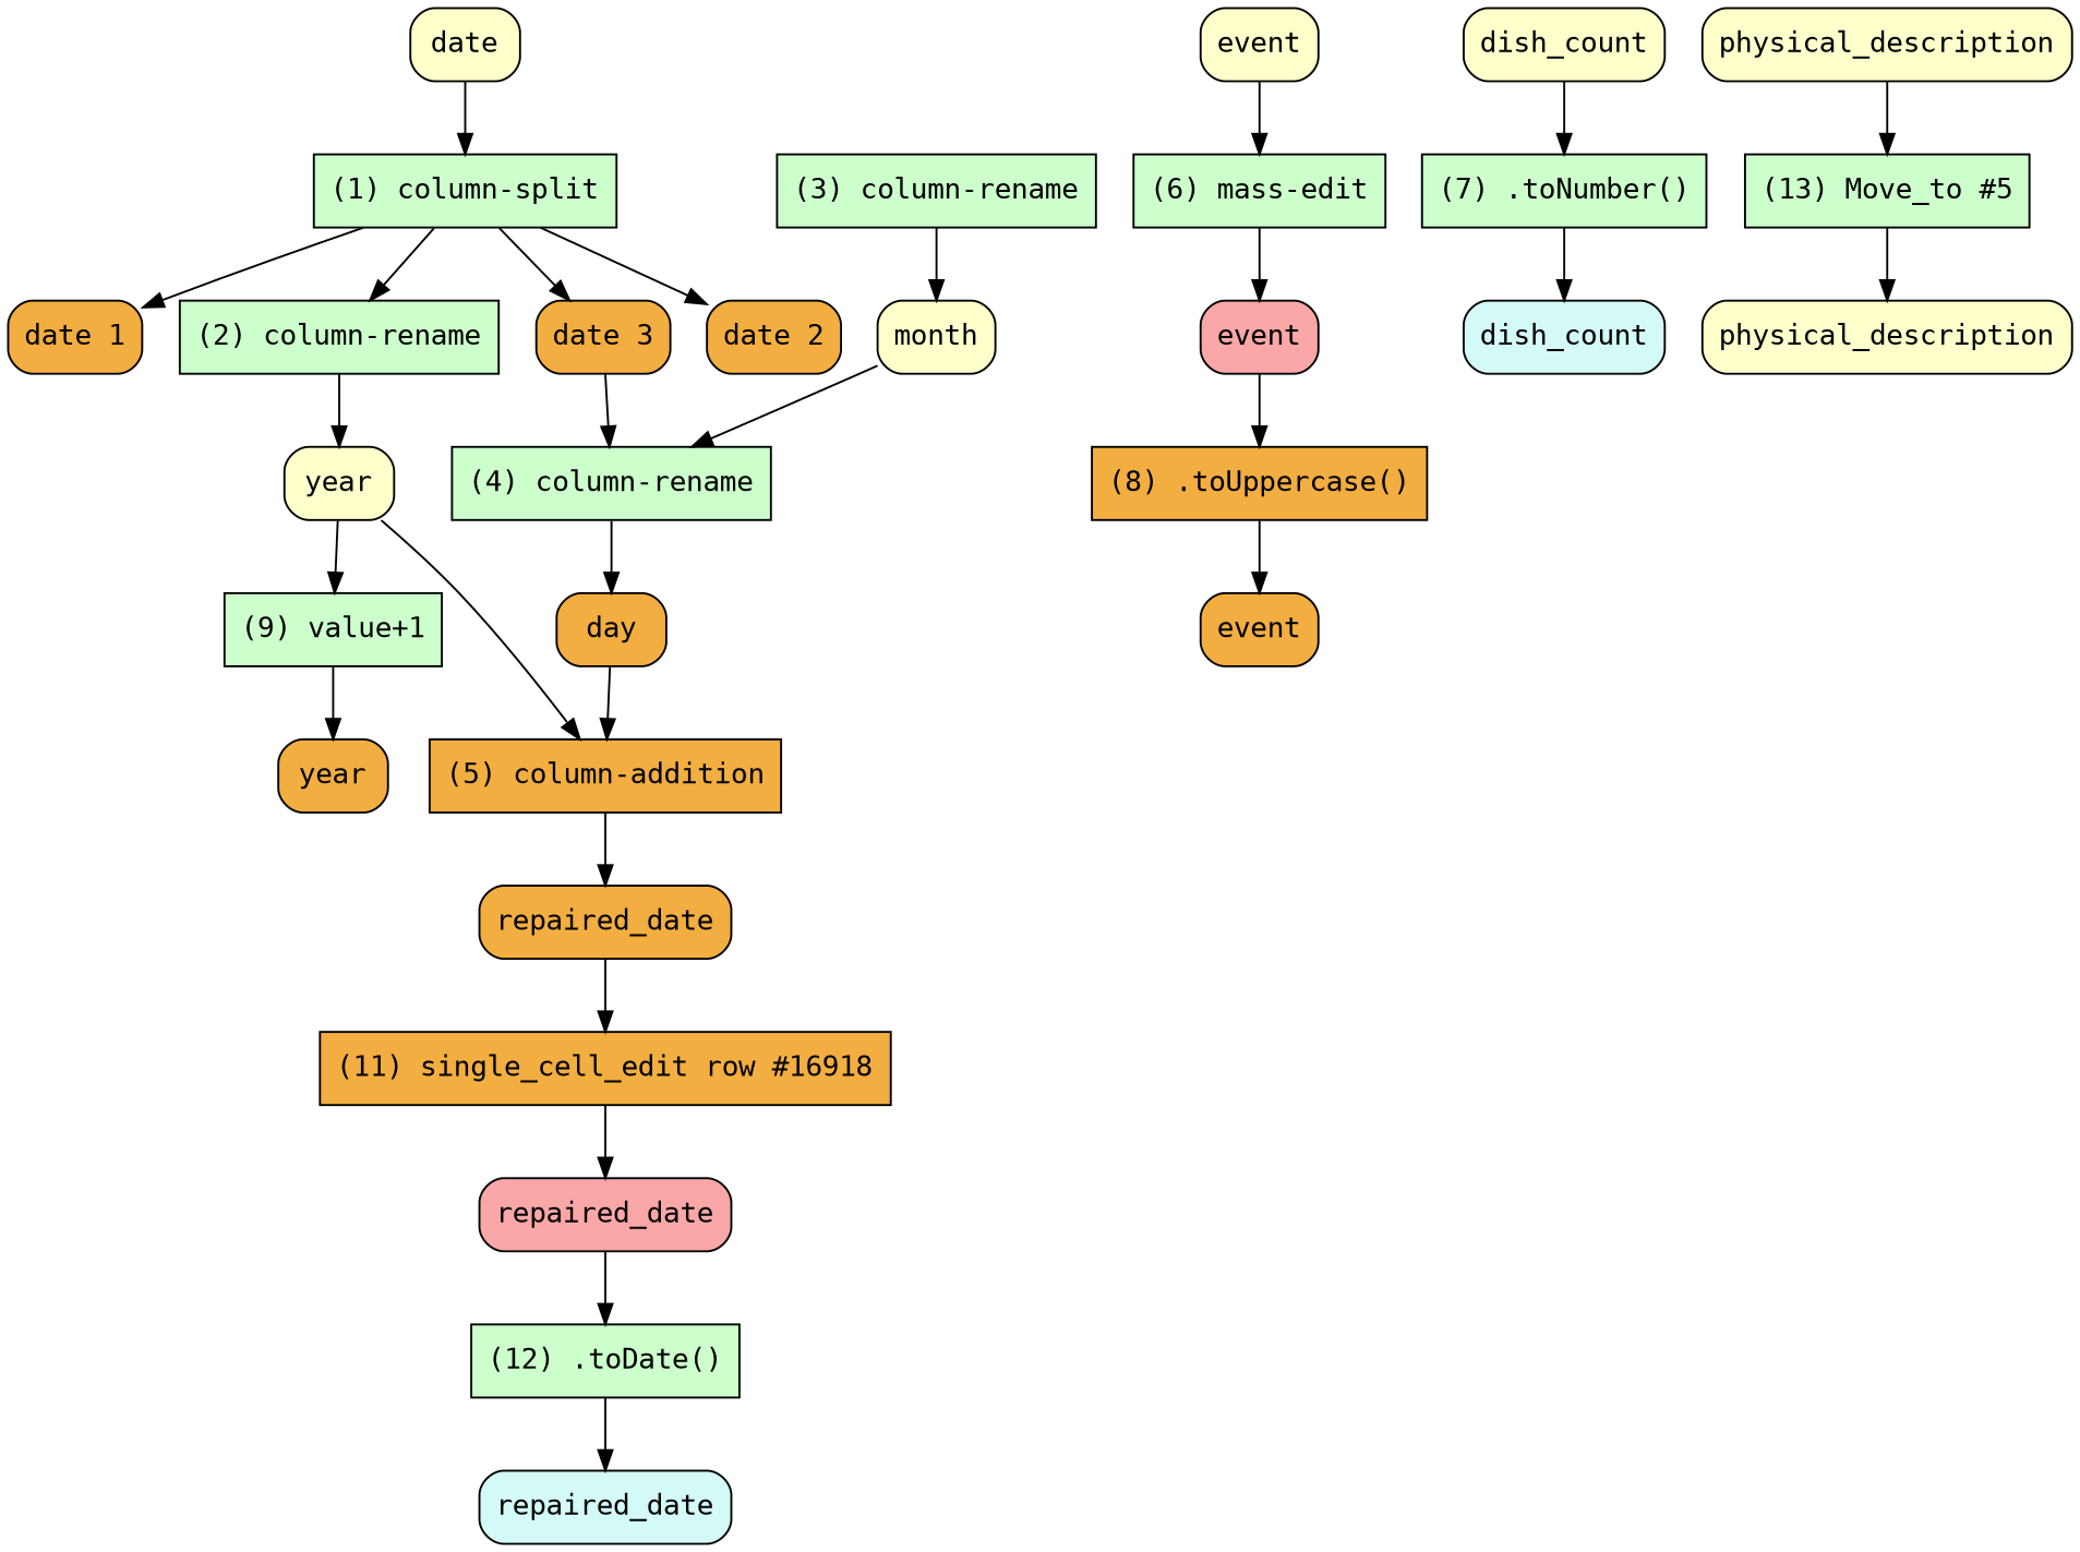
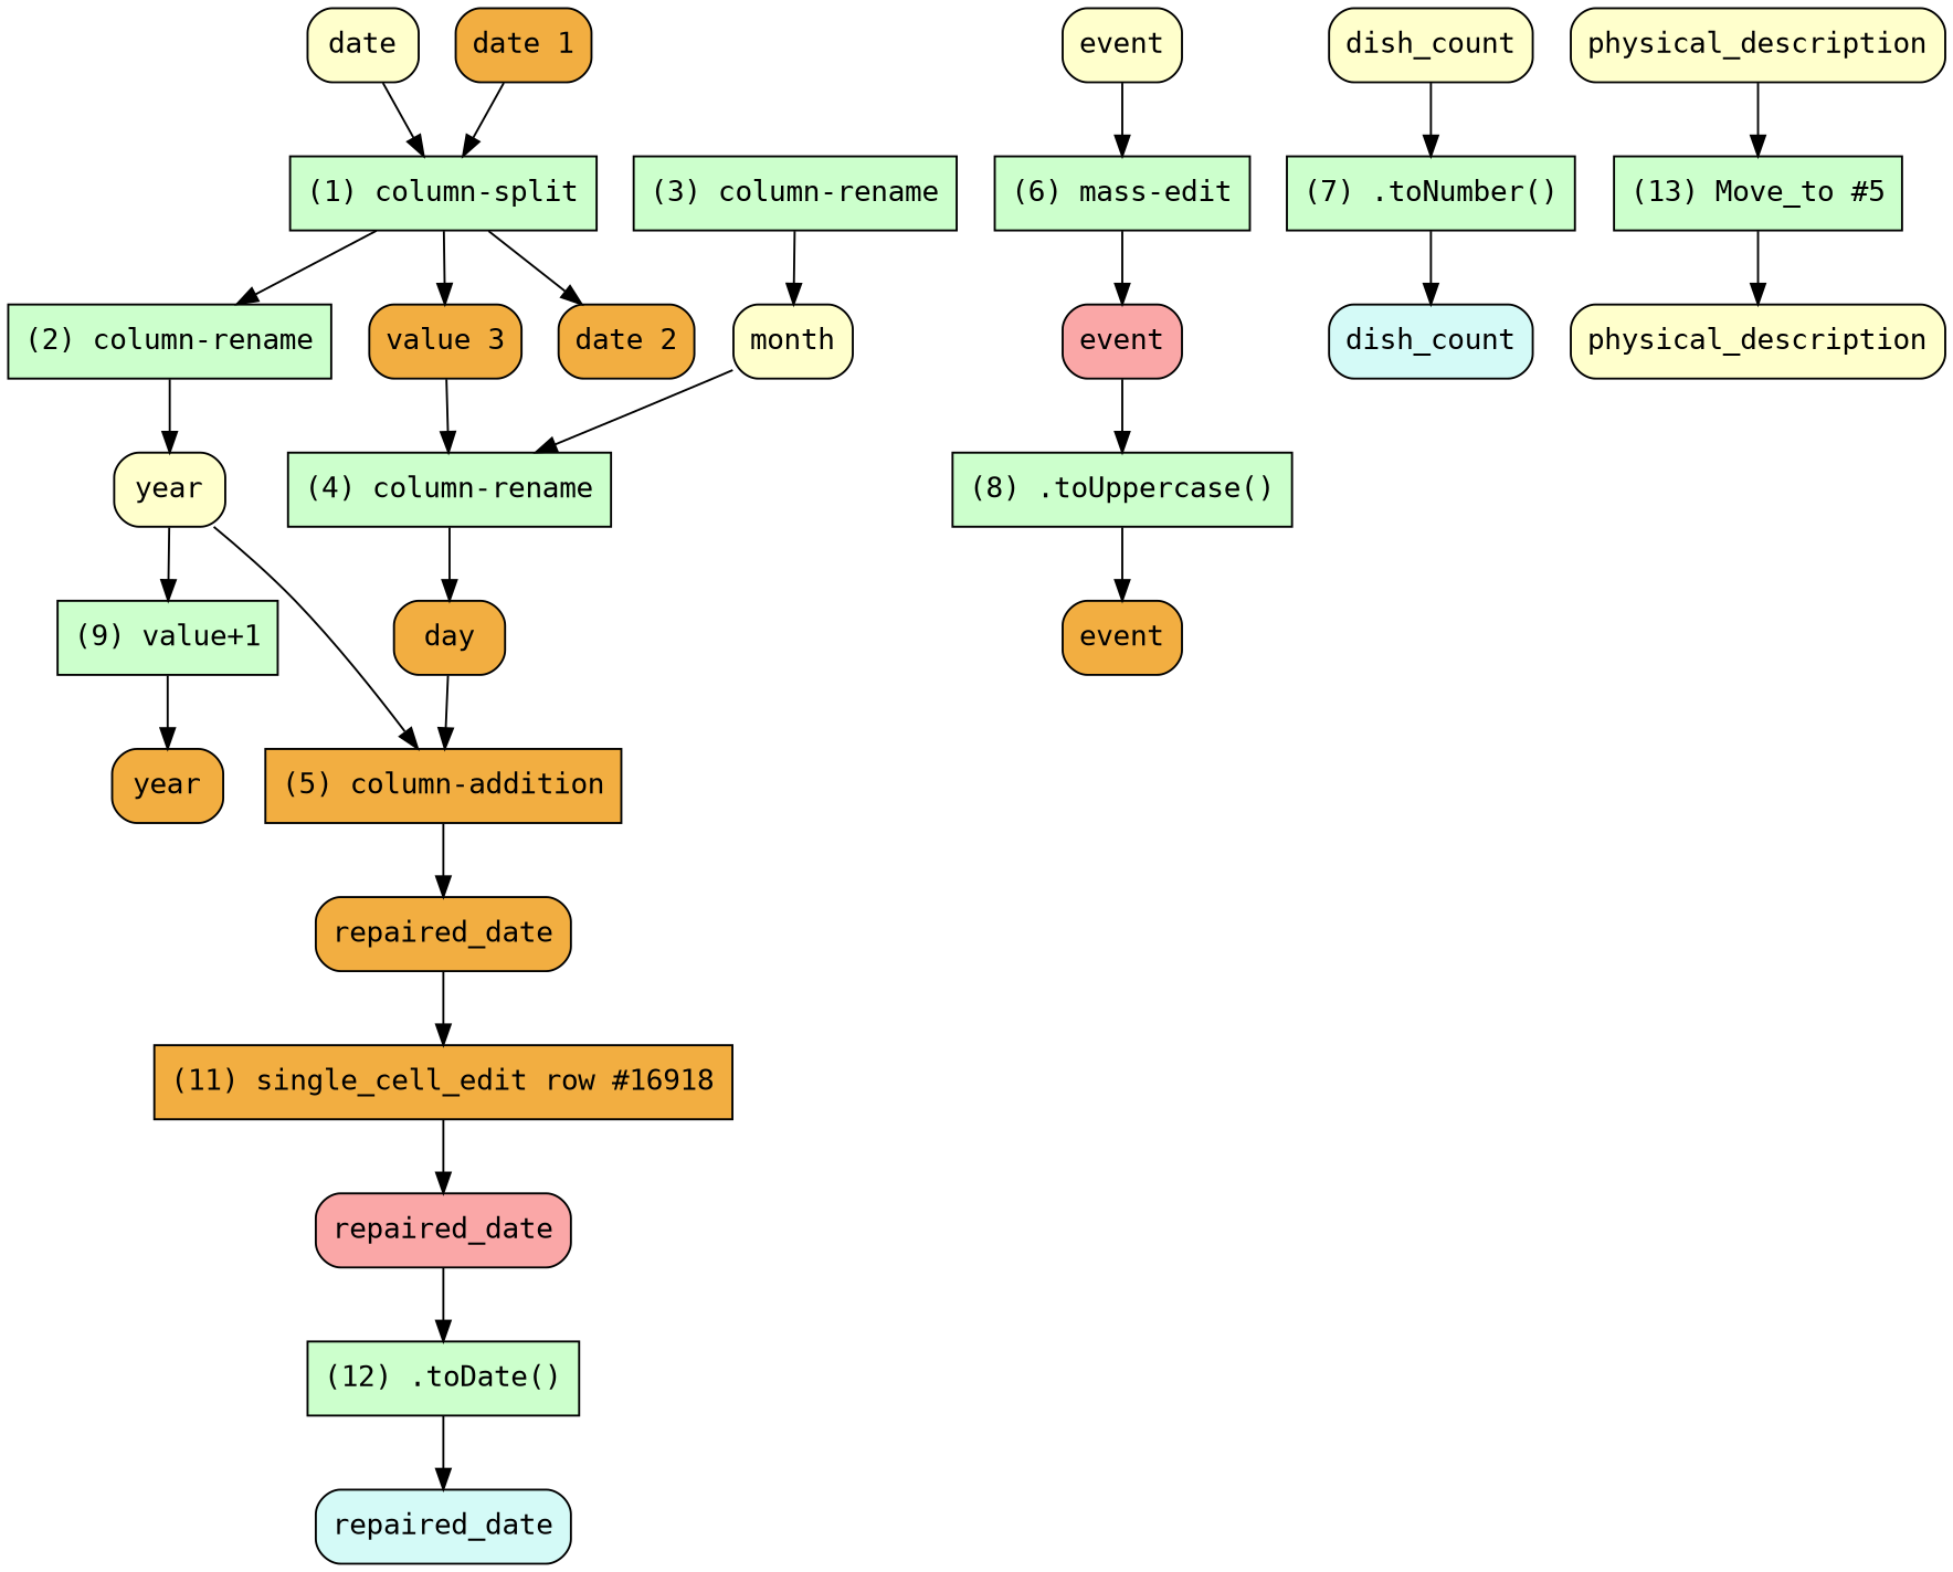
  digraph {
    fontname="DejaVu Sans Mono"
    node [fillcolor="#CCFFCC" fontname="DejaVu Sans Mono" shape=box style="rounded,filled"]
    edge [fontname="DejaVu Sans Mono"]
    n1 [fillcolor="#FFFFCC" label=date]
    "(1) column-split" [peripheries=1 style=filled]
    n3 [fillcolor="#f2ae41" label="date 2"]
    n4 [fillcolor="#f2ae41" label="date 1"]
    "(2) column-rename" [peripheries=1 style=filled]
-   n6 [fillcolor="#f2ae41" label="date 3"]
+   n6 [fillcolor="#f2ae41" label="value 3"]
    "(3) column-rename" [peripheries=1 style=filled]
    n8 [fillcolor="#FFFFCC" label=month]
    n9 [fillcolor="#FFFFCC" label=year]
    "(4) column-rename" [peripheries=1 style=filled]
    n11 [fillcolor="#f2ae41" label=day]
    "(5) column-addition" [fillcolor="#f2ae41" peripheries=1 style=filled]
    "(9) value+1" [peripheries=1 style=filled]
    n14 [fillcolor="#f2ae41" label=repaired_date]
    n15 [fillcolor="#f2ae41" label=year]
    "(11) single_cell_edit row #16918" [fillcolor="#f2ae41" peripheries=1 style=filled]
    n17 [fillcolor="#faa7a7" label=repaired_date]
    n18 [fillcolor="#FFFFCC" label=event]
    "(6) mass-edit" [peripheries=1 style=filled]
    n20 [fillcolor="#faa7a7" label=event]
-   "(8) .toUppercase()" [fillcolor="#f2ae41" peripheries=1 style=filled]
+   "(8) .toUppercase()" [peripheries=1 style=filled]
    n22 [fillcolor="#f2ae41" label=event]
    n23 [fillcolor="#FFFFCC" label=dish_count]
    "(7) .toNumber()" [peripheries=1 style=filled]
    n25 [fillcolor="#d4faf7" label=dish_count]
    "(12) .toDate()" [peripheries=1 style=filled]
    n27 [fillcolor="#d4faf7" label=repaired_date]
    n28 [fillcolor="#FFFFCC" label=physical_description]
    "(13) Move_to #5" [peripheries=1 style=filled]
    n30 [fillcolor="#FFFFCC" label=physical_description]
    n1 -> "(1) column-split"
    "(1) column-split" -> n3
-   "(1) column-split" -> n4
+   n4 -> "(1) column-split"
    "(1) column-split" -> "(2) column-rename"
    "(1) column-split" -> n6
    "(2) column-rename" -> n9
    n6 -> "(4) column-rename"
    "(3) column-rename" -> n8
    n8 -> "(4) column-rename"
    n9 -> "(5) column-addition"
    n9 -> "(9) value+1"
    "(4) column-rename" -> n11
    n11 -> "(5) column-addition"
    "(5) column-addition" -> n14
    "(9) value+1" -> n15
    n14 -> "(11) single_cell_edit row #16918"
    "(11) single_cell_edit row #16918" -> n17
    n17 -> "(12) .toDate()"
    n18 -> "(6) mass-edit"
    "(6) mass-edit" -> n20
    n20 -> "(8) .toUppercase()"
    "(8) .toUppercase()" -> n22
    n23 -> "(7) .toNumber()"
    "(7) .toNumber()" -> n25
    "(12) .toDate()" -> n27
    n28 -> "(13) Move_to #5"
    "(13) Move_to #5" -> n30
  }
